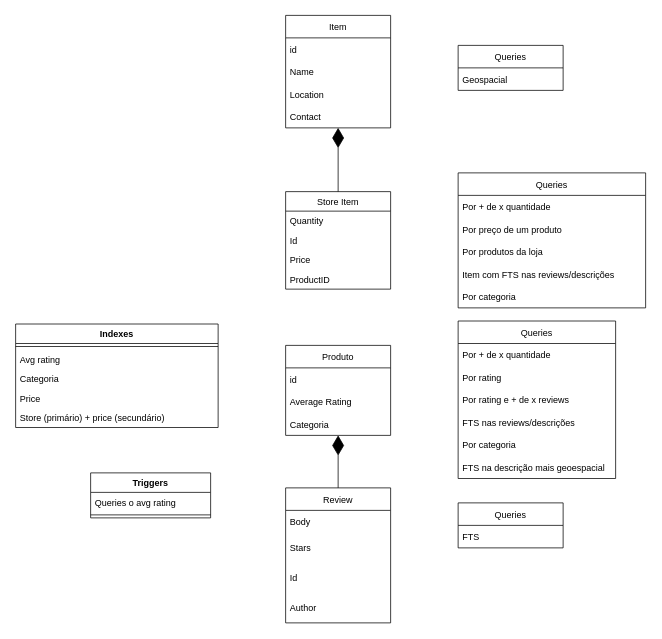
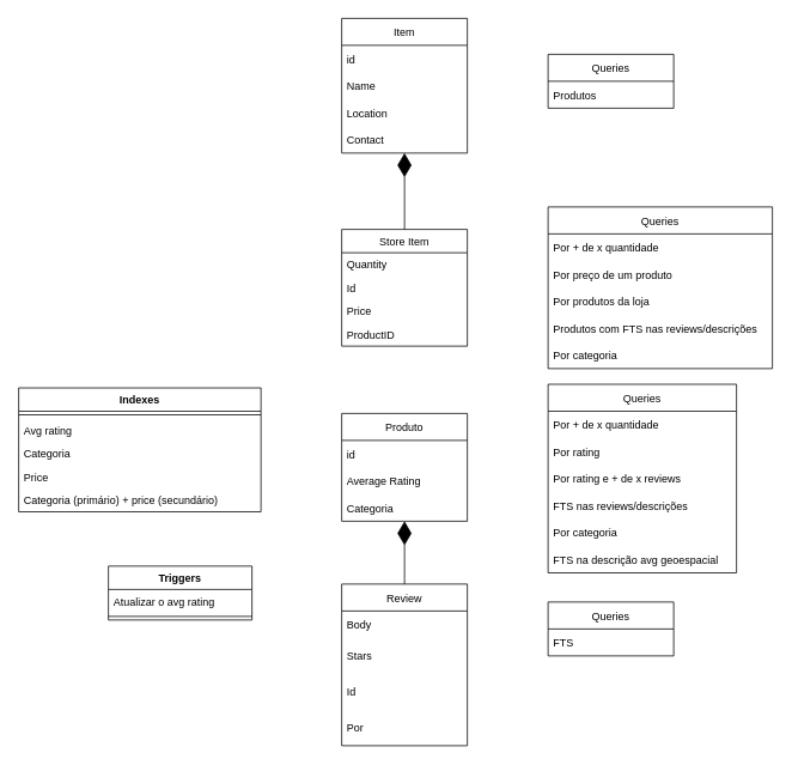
  <mxCell id="0" />
  <mxCell id="1" parent="0" />
  <mxCell id="2" value="Item" style="swimlane;fontStyle=0;childLayout=stackLayout;horizontal=1;startSize=30;horizontalStack=0;resizeParent=1;resizeParentMax=0;resizeLast=0;collapsible=1;marginBottom=0;" vertex="1" parent="1"><mxGeometry x="380" y="20" width="140" height="150" as="geometry" /></mxCell>
  <mxCell id="3" value="id" style="text;strokeColor=none;fillColor=none;align=left;verticalAlign=middle;spacingLeft=4;spacingRight=4;overflow=hidden;points=[[0,0.5],[1,0.5]];portConstraint=eastwest;rotatable=0;" vertex="1" parent="2"><mxGeometry y="30" width="140" height="30" as="geometry" /></mxCell>
  <mxCell id="4" value="Name" style="text;strokeColor=none;fillColor=none;align=left;verticalAlign=middle;spacingLeft=4;spacingRight=4;overflow=hidden;points=[[0,0.5],[1,0.5]];portConstraint=eastwest;rotatable=0;" vertex="1" parent="2"><mxGeometry y="60" width="140" height="30" as="geometry" /></mxCell>
  <mxCell id="5" value="Location" style="text;strokeColor=none;fillColor=none;align=left;verticalAlign=middle;spacingLeft=4;spacingRight=4;overflow=hidden;points=[[0,0.5],[1,0.5]];portConstraint=eastwest;rotatable=0;" vertex="1" parent="2"><mxGeometry y="90" width="140" height="30" as="geometry" /></mxCell>
  <mxCell id="6" value="Contact" style="text;strokeColor=none;fillColor=none;align=left;verticalAlign=middle;spacingLeft=4;spacingRight=4;overflow=hidden;points=[[0,0.5],[1,0.5]];portConstraint=eastwest;rotatable=0;" vertex="1" parent="2"><mxGeometry y="120" width="140" height="30" as="geometry" /></mxCell>
  <mxCell id="7" value="Produto" style="swimlane;fontStyle=0;childLayout=stackLayout;horizontal=1;startSize=30;horizontalStack=0;resizeParent=1;resizeParentMax=0;resizeLast=0;collapsible=1;marginBottom=0;" vertex="1" parent="1"><mxGeometry x="380" y="460" width="140" height="120" as="geometry" /></mxCell>
  <mxCell id="8" value="id" style="text;strokeColor=none;fillColor=none;align=left;verticalAlign=middle;spacingLeft=4;spacingRight=4;overflow=hidden;points=[[0,0.5],[1,0.5]];portConstraint=eastwest;rotatable=0;" vertex="1" parent="7"><mxGeometry y="30" width="140" height="30" as="geometry" /></mxCell>
  <mxCell id="9" value="Average Rating" style="text;strokeColor=none;fillColor=none;align=left;verticalAlign=middle;spacingLeft=4;spacingRight=4;overflow=hidden;points=[[0,0.5],[1,0.5]];portConstraint=eastwest;rotatable=0;" vertex="1" parent="7"><mxGeometry y="60" width="140" height="30" as="geometry" /></mxCell>
  <mxCell id="10" value="Categoria" style="text;strokeColor=none;fillColor=none;align=left;verticalAlign=middle;spacingLeft=4;spacingRight=4;overflow=hidden;points=[[0,0.5],[1,0.5]];portConstraint=eastwest;rotatable=0;" vertex="1" parent="7"><mxGeometry y="90" width="140" height="30" as="geometry" /></mxCell>
  <mxCell id="11" value="Review" style="swimlane;fontStyle=0;childLayout=stackLayout;horizontal=1;startSize=30;horizontalStack=0;resizeParent=1;resizeParentMax=0;resizeLast=0;collapsible=1;marginBottom=0;" vertex="1" parent="1"><mxGeometry x="380" y="650" width="140" height="180" as="geometry" /></mxCell>
  <mxCell id="12" value="Body" style="text;strokeColor=none;fillColor=none;align=left;verticalAlign=middle;spacingLeft=4;spacingRight=4;overflow=hidden;points=[[0,0.5],[1,0.5]];portConstraint=eastwest;rotatable=0;" vertex="1" parent="11"><mxGeometry y="30" width="140" height="30" as="geometry" /></mxCell>
  <mxCell id="13" value="Stars" style="text;strokeColor=none;fillColor=none;align=left;verticalAlign=middle;spacingLeft=4;spacingRight=4;overflow=hidden;points=[[0,0.5],[1,0.5]];portConstraint=eastwest;rotatable=0;" vertex="1" parent="11"><mxGeometry y="60" width="140" height="40" as="geometry" /></mxCell>
  <mxCell id="14" value="Id" style="text;strokeColor=none;fillColor=none;align=left;verticalAlign=middle;spacingLeft=4;spacingRight=4;overflow=hidden;points=[[0,0.5],[1,0.5]];portConstraint=eastwest;rotatable=0;" vertex="1" parent="11"><mxGeometry y="100" width="140" height="40" as="geometry" /></mxCell>
- <mxCell id="15" value="Author" style="text;strokeColor=none;fillColor=none;align=left;verticalAlign=middle;spacingLeft=4;spacingRight=4;overflow=hidden;points=[[0,0.5],[1,0.5]];portConstraint=eastwest;rotatable=0;" vertex="1" parent="11"><mxGeometry y="140" width="140" height="40" as="geometry" /></mxCell>
+ <mxCell id="15" value="Por" style="text;strokeColor=none;fillColor=none;align=left;verticalAlign=middle;spacingLeft=4;spacingRight=4;overflow=hidden;points=[[0,0.5],[1,0.5]];portConstraint=eastwest;rotatable=0;" vertex="1" parent="11"><mxGeometry y="140" width="140" height="40" as="geometry" /></mxCell>
  <mxCell id="16" value="" style="endArrow=diamondThin;endFill=1;endSize=24;html=1;rounded=0;exitX=0.5;exitY=0;exitDx=0;exitDy=0;" edge="1" parent="1" source="11"><mxGeometry width="160" relative="1" as="geometry"><mxPoint x="370" y="570" as="sourcePoint" /><mxPoint x="450" y="580" as="targetPoint" /></mxGeometry></mxCell>
  <mxCell id="17" value="Store Item" style="swimlane;fontStyle=0;childLayout=stackLayout;horizontal=1;startSize=26;fillColor=none;horizontalStack=0;resizeParent=1;resizeParentMax=0;resizeLast=0;collapsible=1;marginBottom=0;" vertex="1" parent="1"><mxGeometry x="380" y="255" width="140" height="130" as="geometry" /></mxCell>
  <mxCell id="18" value="Quantity" style="text;strokeColor=none;fillColor=none;align=left;verticalAlign=top;spacingLeft=4;spacingRight=4;overflow=hidden;rotatable=0;points=[[0,0.5],[1,0.5]];portConstraint=eastwest;" vertex="1" parent="17"><mxGeometry y="26" width="140" height="26" as="geometry" /></mxCell>
  <mxCell id="19" value="Id" style="text;strokeColor=none;fillColor=none;align=left;verticalAlign=top;spacingLeft=4;spacingRight=4;overflow=hidden;rotatable=0;points=[[0,0.5],[1,0.5]];portConstraint=eastwest;" vertex="1" parent="17"><mxGeometry y="52" width="140" height="26" as="geometry" /></mxCell>
  <mxCell id="20" value="Price" style="text;strokeColor=none;fillColor=none;align=left;verticalAlign=top;spacingLeft=4;spacingRight=4;overflow=hidden;rotatable=0;points=[[0,0.5],[1,0.5]];portConstraint=eastwest;" vertex="1" parent="17"><mxGeometry y="78" width="140" height="26" as="geometry" /></mxCell>
  <mxCell id="21" value="ProductID" style="text;strokeColor=none;fillColor=none;align=left;verticalAlign=top;spacingLeft=4;spacingRight=4;overflow=hidden;rotatable=0;points=[[0,0.5],[1,0.5]];portConstraint=eastwest;" vertex="1" parent="17"><mxGeometry y="104" width="140" height="26" as="geometry" /></mxCell>
  <mxCell id="22" value="" style="endArrow=diamondThin;endFill=1;endSize=24;html=1;rounded=0;exitX=0.5;exitY=0;exitDx=0;exitDy=0;" edge="1" parent="1" source="17"><mxGeometry width="160" relative="1" as="geometry"><mxPoint x="470.98" y="259.01" as="sourcePoint" /><mxPoint x="450" y="170" as="targetPoint" /></mxGeometry></mxCell>
  <mxCell id="23" value="Queries" style="swimlane;fontStyle=0;childLayout=stackLayout;horizontal=1;startSize=30;horizontalStack=0;resizeParent=1;resizeParentMax=0;resizeLast=0;collapsible=1;marginBottom=0;" vertex="1" parent="1"><mxGeometry x="610" y="60" width="140" height="60" as="geometry" /></mxCell>
- <mxCell id="24" value="Geospacial" style="text;strokeColor=none;fillColor=none;align=left;verticalAlign=middle;spacingLeft=4;spacingRight=4;overflow=hidden;points=[[0,0.5],[1,0.5]];portConstraint=eastwest;rotatable=0;" vertex="1" parent="23"><mxGeometry y="30" width="140" height="30" as="geometry" /></mxCell>
+ <mxCell id="24" value="Produtos" style="text;strokeColor=none;fillColor=none;align=left;verticalAlign=middle;spacingLeft=4;spacingRight=4;overflow=hidden;points=[[0,0.5],[1,0.5]];portConstraint=eastwest;rotatable=0;" vertex="1" parent="23"><mxGeometry y="30" width="140" height="30" as="geometry" /></mxCell>
  <mxCell id="25" value="Queries" style="swimlane;fontStyle=0;childLayout=stackLayout;horizontal=1;startSize=30;horizontalStack=0;resizeParent=1;resizeParentMax=0;resizeLast=0;collapsible=1;marginBottom=0;" vertex="1" parent="1"><mxGeometry x="610" y="230" width="250" height="180" as="geometry" /></mxCell>
  <mxCell id="26" value="Por + de x quantidade" style="text;strokeColor=none;fillColor=none;align=left;verticalAlign=middle;spacingLeft=4;spacingRight=4;overflow=hidden;points=[[0,0.5],[1,0.5]];portConstraint=eastwest;rotatable=0;" vertex="1" parent="25"><mxGeometry y="30" width="250" height="30" as="geometry" /></mxCell>
  <mxCell id="27" value="Por preço de um produto" style="text;strokeColor=none;fillColor=none;align=left;verticalAlign=middle;spacingLeft=4;spacingRight=4;overflow=hidden;points=[[0,0.5],[1,0.5]];portConstraint=eastwest;rotatable=0;" vertex="1" parent="25"><mxGeometry y="60" width="250" height="30" as="geometry" /></mxCell>
  <mxCell id="28" value="Por produtos da loja" style="text;strokeColor=none;fillColor=none;align=left;verticalAlign=middle;spacingLeft=4;spacingRight=4;overflow=hidden;points=[[0,0.5],[1,0.5]];portConstraint=eastwest;rotatable=0;" vertex="1" parent="25"><mxGeometry y="90" width="250" height="30" as="geometry" /></mxCell>
- <mxCell id="29" value="Item com FTS nas reviews/descrições" style="text;strokeColor=none;fillColor=none;align=left;verticalAlign=middle;spacingLeft=4;spacingRight=4;overflow=hidden;points=[[0,0.5],[1,0.5]];portConstraint=eastwest;rotatable=0;" vertex="1" parent="25"><mxGeometry y="120" width="250" height="30" as="geometry" /></mxCell>
+ <mxCell id="29" value="Produtos com FTS nas reviews/descrições" style="text;strokeColor=none;fillColor=none;align=left;verticalAlign=middle;spacingLeft=4;spacingRight=4;overflow=hidden;points=[[0,0.5],[1,0.5]];portConstraint=eastwest;rotatable=0;" vertex="1" parent="25"><mxGeometry y="120" width="250" height="30" as="geometry" /></mxCell>
  <mxCell id="30" value="Por categoria" style="text;strokeColor=none;fillColor=none;align=left;verticalAlign=middle;spacingLeft=4;spacingRight=4;overflow=hidden;points=[[0,0.5],[1,0.5]];portConstraint=eastwest;rotatable=0;" vertex="1" parent="25"><mxGeometry y="150" width="250" height="30" as="geometry" /></mxCell>
  <mxCell id="31" value="Queries" style="swimlane;fontStyle=0;childLayout=stackLayout;horizontal=1;startSize=30;horizontalStack=0;resizeParent=1;resizeParentMax=0;resizeLast=0;collapsible=1;marginBottom=0;" vertex="1" parent="1"><mxGeometry x="610" y="427.5" width="210" height="210" as="geometry" /></mxCell>
  <mxCell id="32" value="Por + de x quantidade" style="text;strokeColor=none;fillColor=none;align=left;verticalAlign=middle;spacingLeft=4;spacingRight=4;overflow=hidden;points=[[0,0.5],[1,0.5]];portConstraint=eastwest;rotatable=0;" vertex="1" parent="31"><mxGeometry y="30" width="210" height="30" as="geometry" /></mxCell>
  <mxCell id="33" value="Por rating" style="text;strokeColor=none;fillColor=none;align=left;verticalAlign=middle;spacingLeft=4;spacingRight=4;overflow=hidden;points=[[0,0.5],[1,0.5]];portConstraint=eastwest;rotatable=0;" vertex="1" parent="31"><mxGeometry y="60" width="210" height="30" as="geometry" /></mxCell>
  <mxCell id="34" value="Por rating e + de x reviews" style="text;strokeColor=none;fillColor=none;align=left;verticalAlign=middle;spacingLeft=4;spacingRight=4;overflow=hidden;points=[[0,0.5],[1,0.5]];portConstraint=eastwest;rotatable=0;" vertex="1" parent="31"><mxGeometry y="90" width="210" height="30" as="geometry" /></mxCell>
  <mxCell id="35" value="FTS nas reviews/descrições" style="text;strokeColor=none;fillColor=none;align=left;verticalAlign=middle;spacingLeft=4;spacingRight=4;overflow=hidden;points=[[0,0.5],[1,0.5]];portConstraint=eastwest;rotatable=0;" vertex="1" parent="31"><mxGeometry y="120" width="210" height="30" as="geometry" /></mxCell>
  <mxCell id="36" value="Por categoria" style="text;strokeColor=none;fillColor=none;align=left;verticalAlign=middle;spacingLeft=4;spacingRight=4;overflow=hidden;points=[[0,0.5],[1,0.5]];portConstraint=eastwest;rotatable=0;" vertex="1" parent="31"><mxGeometry y="150" width="210" height="30" as="geometry" /></mxCell>
- <mxCell id="37" value="FTS na descrição mais geoespacial" style="text;strokeColor=none;fillColor=none;align=left;verticalAlign=middle;spacingLeft=4;spacingRight=4;overflow=hidden;points=[[0,0.5],[1,0.5]];portConstraint=eastwest;rotatable=0;" vertex="1" parent="31"><mxGeometry y="180" width="210" height="30" as="geometry" /></mxCell>
+ <mxCell id="37" value="FTS na descrição avg geoespacial" style="text;strokeColor=none;fillColor=none;align=left;verticalAlign=middle;spacingLeft=4;spacingRight=4;overflow=hidden;points=[[0,0.5],[1,0.5]];portConstraint=eastwest;rotatable=0;" vertex="1" parent="31"><mxGeometry y="180" width="210" height="30" as="geometry" /></mxCell>
  <mxCell id="38" value="Queries" style="swimlane;fontStyle=0;childLayout=stackLayout;horizontal=1;startSize=30;horizontalStack=0;resizeParent=1;resizeParentMax=0;resizeLast=0;collapsible=1;marginBottom=0;" vertex="1" parent="1"><mxGeometry x="610" y="670" width="140" height="60" as="geometry" /></mxCell>
  <mxCell id="39" value="FTS" style="text;strokeColor=none;fillColor=none;align=left;verticalAlign=middle;spacingLeft=4;spacingRight=4;overflow=hidden;points=[[0,0.5],[1,0.5]];portConstraint=eastwest;rotatable=0;" vertex="1" parent="38"><mxGeometry y="30" width="140" height="30" as="geometry" /></mxCell>
  <mxCell id="40" value="Indexes" style="swimlane;fontStyle=1;align=center;verticalAlign=top;childLayout=stackLayout;horizontal=1;startSize=26;horizontalStack=0;resizeParent=1;resizeParentMax=0;resizeLast=0;collapsible=1;marginBottom=0;" vertex="1" parent="1"><mxGeometry x="20" y="431.5" width="270" height="138" as="geometry" /></mxCell>
  <mxCell id="41" value="" style="line;strokeWidth=1;fillColor=none;align=left;verticalAlign=middle;spacingTop=-1;spacingLeft=3;spacingRight=3;rotatable=0;labelPosition=right;points=[];portConstraint=eastwest;strokeColor=inherit;" vertex="1" parent="40"><mxGeometry y="26" width="270" height="8" as="geometry" /></mxCell>
  <mxCell id="42" value="Avg rating" style="text;strokeColor=none;fillColor=none;align=left;verticalAlign=top;spacingLeft=4;spacingRight=4;overflow=hidden;rotatable=0;points=[[0,0.5],[1,0.5]];portConstraint=eastwest;" vertex="1" parent="40"><mxGeometry y="34" width="270" height="26" as="geometry" /></mxCell>
  <mxCell id="43" value="Categoria" style="text;strokeColor=none;fillColor=none;align=left;verticalAlign=top;spacingLeft=4;spacingRight=4;overflow=hidden;rotatable=0;points=[[0,0.5],[1,0.5]];portConstraint=eastwest;" vertex="1" parent="40"><mxGeometry y="60" width="270" height="26" as="geometry" /></mxCell>
  <mxCell id="44" value="Price" style="text;strokeColor=none;fillColor=none;align=left;verticalAlign=top;spacingLeft=4;spacingRight=4;overflow=hidden;rotatable=0;points=[[0,0.5],[1,0.5]];portConstraint=eastwest;" vertex="1" parent="40"><mxGeometry y="86" width="270" height="26" as="geometry" /></mxCell>
- <mxCell id="45" value="Store (primário) + price (secundário)" style="text;strokeColor=none;fillColor=none;align=left;verticalAlign=top;spacingLeft=4;spacingRight=4;overflow=hidden;rotatable=0;points=[[0,0.5],[1,0.5]];portConstraint=eastwest;" vertex="1" parent="40"><mxGeometry y="112" width="270" height="26" as="geometry" /></mxCell>
+ <mxCell id="45" value="Categoria (primário) + price (secundário)" style="text;strokeColor=none;fillColor=none;align=left;verticalAlign=top;spacingLeft=4;spacingRight=4;overflow=hidden;rotatable=0;points=[[0,0.5],[1,0.5]];portConstraint=eastwest;" vertex="1" parent="40"><mxGeometry y="112" width="270" height="26" as="geometry" /></mxCell>
  <mxCell id="46" value="Triggers" style="swimlane;fontStyle=1;align=center;verticalAlign=top;childLayout=stackLayout;horizontal=1;startSize=26;horizontalStack=0;resizeParent=1;resizeParentMax=0;resizeLast=0;collapsible=1;marginBottom=0;" vertex="1" parent="1"><mxGeometry x="120" y="630" width="160" height="60" as="geometry" /></mxCell>
- <mxCell id="47" value="Queries o avg rating" style="text;strokeColor=none;fillColor=none;align=left;verticalAlign=top;spacingLeft=4;spacingRight=4;overflow=hidden;rotatable=0;points=[[0,0.5],[1,0.5]];portConstraint=eastwest;" vertex="1" parent="46"><mxGeometry y="26" width="160" height="26" as="geometry" /></mxCell>
+ <mxCell id="47" value="Atualizar o avg rating" style="text;strokeColor=none;fillColor=none;align=left;verticalAlign=top;spacingLeft=4;spacingRight=4;overflow=hidden;rotatable=0;points=[[0,0.5],[1,0.5]];portConstraint=eastwest;" vertex="1" parent="46"><mxGeometry y="26" width="160" height="26" as="geometry" /></mxCell>
  <mxCell id="48" value="" style="line;strokeWidth=1;fillColor=none;align=left;verticalAlign=middle;spacingTop=-1;spacingLeft=3;spacingRight=3;rotatable=0;labelPosition=right;points=[];portConstraint=eastwest;strokeColor=inherit;" vertex="1" parent="46"><mxGeometry y="52" width="160" height="8" as="geometry" /></mxCell>
